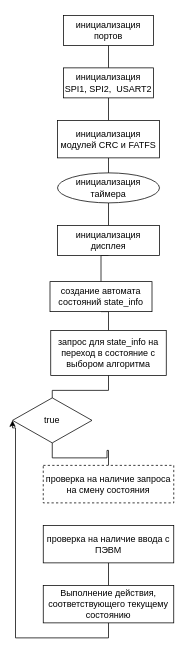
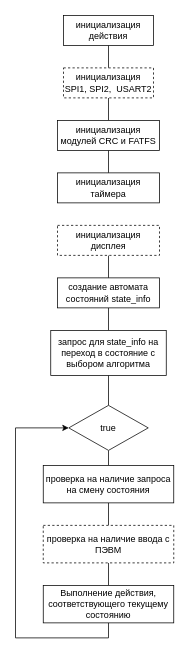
  <mxCell id="0" />
  <mxCell id="1" parent="0" />
  <mxCell id="2" style="edgeStyle=orthogonalEdgeStyle;rounded=0;orthogonalLoop=1;jettySize=auto;html=1;exitX=0.5;exitY=1;exitDx=0;exitDy=0;entryX=0.5;entryY=0;entryDx=0;entryDy=0;endArrow=none;endFill=0;" edge="1" parent="1" source="3" target="5"><mxGeometry relative="1" as="geometry" /></mxCell>
- <mxCell id="3" value="инициализация портов" style="rounded=0;whiteSpace=wrap;html=1;" vertex="1" parent="1"><mxGeometry x="84" y="20" width="120" height="40" as="geometry" /></mxCell>
+ <mxCell id="3" value="инициализация действия" style="rounded=0;whiteSpace=wrap;html=1;" vertex="1" parent="1"><mxGeometry x="84" y="20" width="120" height="40" as="geometry" /></mxCell>
  <mxCell id="4" style="edgeStyle=orthogonalEdgeStyle;rounded=0;orthogonalLoop=1;jettySize=auto;html=1;exitX=0.5;exitY=1;exitDx=0;exitDy=0;entryX=0.5;entryY=0;entryDx=0;entryDy=0;endArrow=none;endFill=0;" edge="1" parent="1" source="5" target="7"><mxGeometry relative="1" as="geometry" /></mxCell>
- <mxCell id="5" value="инициализация SPI1, SPI2,&amp;nbsp; USART2" style="rounded=0;whiteSpace=wrap;html=1;" vertex="1" parent="1"><mxGeometry x="84" y="90" width="120" height="40" as="geometry" /></mxCell>
+ <mxCell id="5" value="инициализация SPI1, SPI2,&amp;nbsp; USART2" style="rounded=0;whiteSpace=wrap;html=1;dashed=1;" vertex="1" parent="1"><mxGeometry x="84" y="90" width="120" height="40" as="geometry" /></mxCell>
  <mxCell id="6" style="edgeStyle=orthogonalEdgeStyle;rounded=0;orthogonalLoop=1;jettySize=auto;html=1;exitX=0.5;exitY=1;exitDx=0;exitDy=0;entryX=0.5;entryY=0;entryDx=0;entryDy=0;endArrow=none;endFill=0;" edge="1" parent="1" source="7" target="9"><mxGeometry relative="1" as="geometry" /></mxCell>
- <mxCell id="7" value="инициализация модулей CRC и FATFS" style="rounded=0;whiteSpace=wrap;html=1;" vertex="1" parent="1"><mxGeometry x="76" y="160" width="136" height="50" as="geometry" /></mxCell>
- <mxCell id="8" style="edgeStyle=orthogonalEdgeStyle;rounded=0;orthogonalLoop=1;jettySize=auto;html=1;exitX=0.5;exitY=1;exitDx=0;exitDy=0;entryX=0.5;entryY=0;entryDx=0;entryDy=0;endArrow=none;endFill=0;" edge="1" parent="1" source="9" target="11"><mxGeometry relative="1" as="geometry" /></mxCell>
- <mxCell id="9" value="инициализация таймера" style="ellipse;whiteSpace=wrap;html=1;" vertex="1" parent="1"><mxGeometry x="76" y="230" width="136" height="40" as="geometry" /></mxCell>
+ <mxCell id="7" value="инициализация модулей CRC и FATFS" style="rounded=0;whiteSpace=wrap;html=1;" vertex="1" parent="1"><mxGeometry x="76" y="160" width="136" height="40" as="geometry" /></mxCell>
+ <mxCell id="9" value="инициализация таймера" style="rounded=0;whiteSpace=wrap;html=1;" vertex="1" parent="1"><mxGeometry x="76" y="230" width="136" height="40" as="geometry" /></mxCell>
  <mxCell id="10" style="edgeStyle=orthogonalEdgeStyle;rounded=0;orthogonalLoop=1;jettySize=auto;html=1;exitX=0.5;exitY=1;exitDx=0;exitDy=0;entryX=0.5;entryY=0;entryDx=0;entryDy=0;endArrow=none;endFill=0;" edge="1" parent="1" source="11" target="13"><mxGeometry relative="1" as="geometry" /></mxCell>
- <mxCell id="11" value="инициализация дисплея" style="rounded=0;whiteSpace=wrap;html=1;" vertex="1" parent="1"><mxGeometry x="76" y="300" width="136" height="40" as="geometry" /></mxCell>
+ <mxCell id="11" value="инициализация дисплея" style="rounded=0;whiteSpace=wrap;html=1;dashed=1;" vertex="1" parent="1"><mxGeometry x="76" y="300" width="136" height="40" as="geometry" /></mxCell>
  <mxCell id="12" style="edgeStyle=orthogonalEdgeStyle;rounded=0;orthogonalLoop=1;jettySize=auto;html=1;exitX=0.5;exitY=1;exitDx=0;exitDy=0;entryX=0.5;entryY=0;entryDx=0;entryDy=0;endArrow=none;endFill=0;" edge="1" parent="1" source="13" target="15"><mxGeometry relative="1" as="geometry" /></mxCell>
- <mxCell id="13" value="создание автомата состояний state_info" style="rounded=0;whiteSpace=wrap;html=1;" vertex="1" parent="1"><mxGeometry x="66" y="375" width="136" height="40" as="geometry" /></mxCell>
+ <mxCell id="13" value="создание автомата состояний state_info" style="rounded=0;whiteSpace=wrap;html=1;" vertex="1" parent="1"><mxGeometry x="76" y="370" width="136" height="40" as="geometry" /></mxCell>
  <mxCell id="14" style="edgeStyle=orthogonalEdgeStyle;rounded=0;orthogonalLoop=1;jettySize=auto;html=1;exitX=0.5;exitY=1;exitDx=0;exitDy=0;entryX=0.5;entryY=0;entryDx=0;entryDy=0;endArrow=none;endFill=0;" edge="1" parent="1" source="15" target="17"><mxGeometry relative="1" as="geometry" /></mxCell>
  <mxCell id="15" value="запрос для state_info на переход в состояние с выбором алгоритма" style="rounded=0;whiteSpace=wrap;html=1;" vertex="1" parent="1"><mxGeometry x="67" y="440" width="154" height="60" as="geometry" /></mxCell>
  <mxCell id="16" style="edgeStyle=orthogonalEdgeStyle;rounded=0;orthogonalLoop=1;jettySize=auto;html=1;exitX=0.5;exitY=1;exitDx=0;exitDy=0;entryX=0.5;entryY=0;entryDx=0;entryDy=0;endArrow=none;endFill=0;" edge="1" parent="1" source="17" target="19"><mxGeometry relative="1" as="geometry" /></mxCell>
- <mxCell id="17" value="true" style="rhombus;whiteSpace=wrap;html=1;" vertex="1" parent="1"><mxGeometry x="16" y="530" width="106" height="60" as="geometry" /></mxCell>
- <mxCell id="19" value="проверка на наличие запроса на смену состояния" style="rounded=0;whiteSpace=wrap;html=1;dashed=1;" vertex="1" parent="1"><mxGeometry x="57" y="620" width="174" height="50" as="geometry" /></mxCell>
+ <mxCell id="17" value="true" style="rhombus;whiteSpace=wrap;html=1;" vertex="1" parent="1"><mxGeometry x="91" y="540" width="106" height="60" as="geometry" /></mxCell>
+ <mxCell id="18" style="edgeStyle=orthogonalEdgeStyle;rounded=0;orthogonalLoop=1;jettySize=auto;html=1;exitX=0.5;exitY=1;exitDx=0;exitDy=0;entryX=0.5;entryY=0;entryDx=0;entryDy=0;endArrow=none;endFill=0;" edge="1" parent="1" source="19" target="21"><mxGeometry relative="1" as="geometry" /></mxCell>
+ <mxCell id="19" value="проверка на наличие запроса на смену состояния" style="rounded=0;whiteSpace=wrap;html=1;" vertex="1" parent="1"><mxGeometry x="57" y="620" width="174" height="50" as="geometry" /></mxCell>
  <mxCell id="20" style="edgeStyle=orthogonalEdgeStyle;rounded=0;orthogonalLoop=1;jettySize=auto;html=1;exitX=0.5;exitY=1;exitDx=0;exitDy=0;entryX=0.5;entryY=0;entryDx=0;entryDy=0;endArrow=none;endFill=0;" edge="1" parent="1" source="21" target="23"><mxGeometry relative="1" as="geometry" /></mxCell>
- <mxCell id="21" value="проверка на наличие ввода с ПЭВМ" style="rounded=0;whiteSpace=wrap;html=1;" vertex="1" parent="1"><mxGeometry x="57" y="700" width="174" height="50" as="geometry" /></mxCell>
+ <mxCell id="21" value="проверка на наличие ввода с ПЭВМ" style="rounded=0;whiteSpace=wrap;html=1;dashed=1;" vertex="1" parent="1"><mxGeometry x="57" y="700" width="174" height="50" as="geometry" /></mxCell>
  <mxCell id="22" style="edgeStyle=orthogonalEdgeStyle;rounded=0;orthogonalLoop=1;jettySize=auto;html=1;exitX=0.5;exitY=1;exitDx=0;exitDy=0;entryX=0;entryY=0.5;entryDx=0;entryDy=0;" edge="1" parent="1" source="23" target="17"><mxGeometry relative="1" as="geometry"><Array as="points"><mxPoint x="144" y="850" /><mxPoint x="20" y="850" /><mxPoint x="20" y="570" /></Array></mxGeometry></mxCell>
  <mxCell id="23" value="Выполнение действия, соответствующего текущему состоянию" style="rounded=0;whiteSpace=wrap;html=1;" vertex="1" parent="1"><mxGeometry x="57" y="780" width="174" height="50" as="geometry" /></mxCell>
